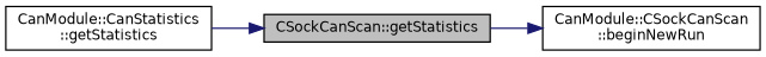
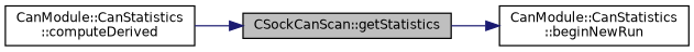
  digraph {
    rankdir=LR
    node [color=black fillcolor=white fontname=Helvetica fontsize=10 shape=record style=filled]
    edge [color=midnightblue fontname=Helvetica fontsize=10 labelfontname=Helvetica labelfontsize=10 style=solid]
    n1 [fillcolor=grey75 fontcolor=black height=0.2 label="CSockCanScan::getStatistics" width=0.4]
-   n2 [height=0.2 label="CanModule::CSockCanScan\l::beginNewRun" width=0.4]
-   n3 [height=0.2 label="CanModule::CanStatistics\l::getStatistics" width=0.4]
+   n2 [height=0.2 label="CanModule::CanStatistics\l::beginNewRun" width=0.4]
+   n3 [height=0.2 label="CanModule::CanStatistics\l::computeDerived" width=0.4]
    n1 -> n2
    n3 -> n1
  }
